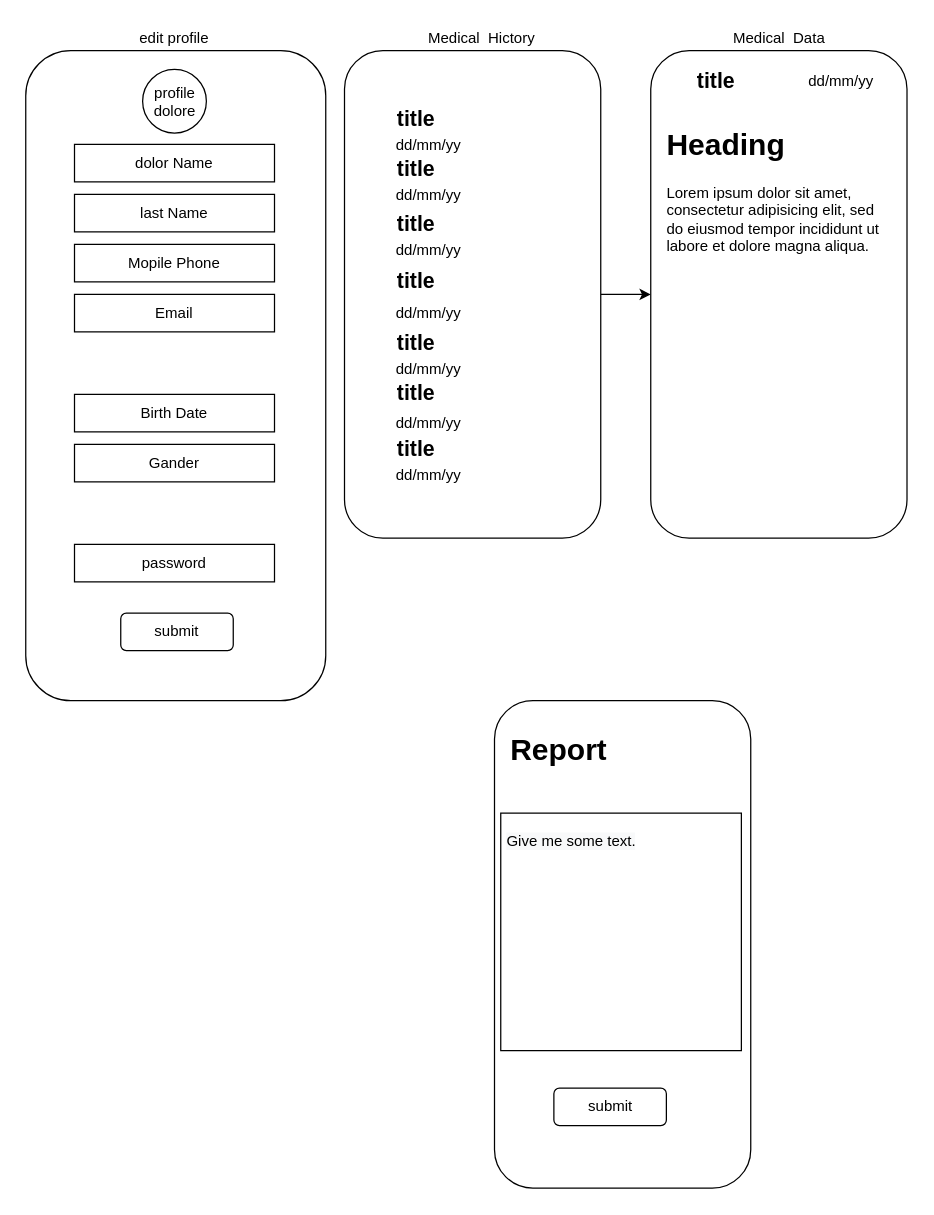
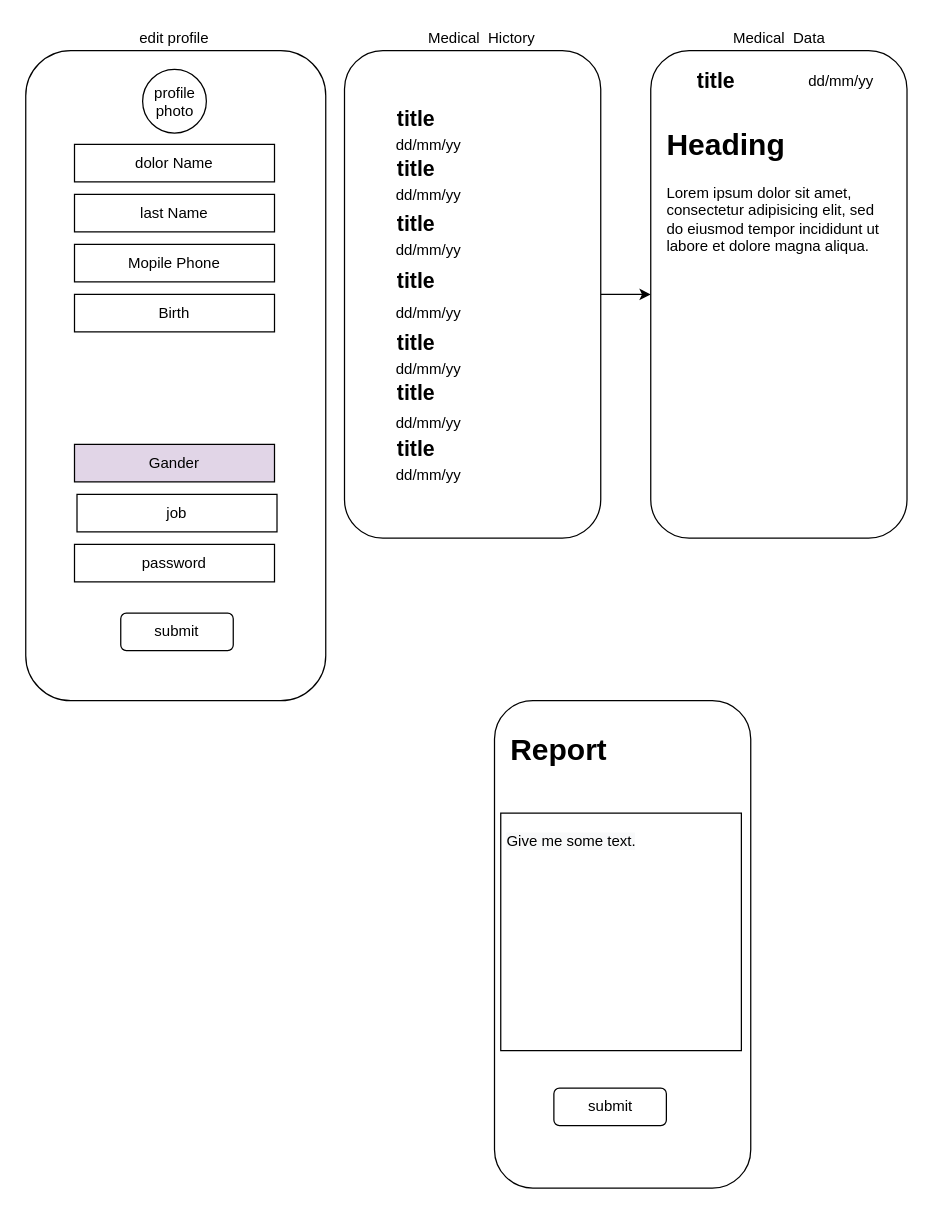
  <mxCell id="0" />
  <mxCell id="1" parent="0" />
  <mxCell id="2" value="" style="rounded=1;whiteSpace=wrap;html=1;" vertex="1" parent="1"><mxGeometry x="20" y="40" width="240" height="520" as="geometry" /></mxCell>
- <mxCell id="3" value="profile&lt;br&gt;dolore" style="ellipse;whiteSpace=wrap;html=1;aspect=fixed;" vertex="1" parent="1"><mxGeometry x="113.5" y="55" width="51" height="51" as="geometry" /></mxCell>
+ <mxCell id="3" value="profile&lt;br&gt;photo" style="ellipse;whiteSpace=wrap;html=1;aspect=fixed;" vertex="1" parent="1"><mxGeometry x="113.5" y="55" width="51" height="51" as="geometry" /></mxCell>
  <mxCell id="4" value="dolor Name" style="rounded=0;whiteSpace=wrap;html=1;" vertex="1" parent="1"><mxGeometry x="59" y="115" width="160" height="30" as="geometry" /></mxCell>
  <mxCell id="5" value="last Name" style="rounded=0;whiteSpace=wrap;html=1;" vertex="1" parent="1"><mxGeometry x="59" y="155" width="160" height="30" as="geometry" /></mxCell>
  <mxCell id="6" value="Mopile Phone" style="rounded=0;whiteSpace=wrap;html=1;" vertex="1" parent="1"><mxGeometry x="59" y="195" width="160" height="30" as="geometry" /></mxCell>
- <mxCell id="7" value="Email" style="rounded=0;whiteSpace=wrap;html=1;" vertex="1" parent="1"><mxGeometry x="59" y="235" width="160" height="30" as="geometry" /></mxCell>
- <mxCell id="8" value="Birth Date" style="rounded=0;whiteSpace=wrap;html=1;" vertex="1" parent="1"><mxGeometry x="59" y="315" width="160" height="30" as="geometry" /></mxCell>
- <mxCell id="9" value="Gander" style="rounded=0;whiteSpace=wrap;html=1;" vertex="1" parent="1"><mxGeometry x="59" y="355" width="160" height="30" as="geometry" /></mxCell>
+ <mxCell id="7" value="Birth" style="rounded=0;whiteSpace=wrap;html=1;" vertex="1" parent="1"><mxGeometry x="59" y="235" width="160" height="30" as="geometry" /></mxCell>
+ <mxCell id="9" value="Gander" style="rounded=0;whiteSpace=wrap;html=1;fillColor=#e1d5e7;" vertex="1" parent="1"><mxGeometry x="59" y="355" width="160" height="30" as="geometry" /></mxCell>
+ <mxCell id="10" value="job" style="rounded=0;whiteSpace=wrap;html=1;" vertex="1" parent="1"><mxGeometry x="61" y="395" width="160" height="30" as="geometry" /></mxCell>
  <mxCell id="11" value="password" style="rounded=0;whiteSpace=wrap;html=1;" vertex="1" parent="1"><mxGeometry x="59" y="435" width="160" height="30" as="geometry" /></mxCell>
  <mxCell id="12" style="edgeStyle=orthogonalEdgeStyle;rounded=0;orthogonalLoop=1;jettySize=auto;html=1;" edge="1" parent="1" source="13" target="31"><mxGeometry relative="1" as="geometry" /></mxCell>
  <mxCell id="13" value="" style="rounded=1;whiteSpace=wrap;html=1;" vertex="1" parent="1"><mxGeometry x="275" y="40" width="205" height="390" as="geometry" /></mxCell>
  <mxCell id="14" value="submit" style="rounded=1;whiteSpace=wrap;html=1;" vertex="1" parent="1"><mxGeometry x="96" y="490" width="90" height="30" as="geometry" /></mxCell>
  <mxCell id="15" value="edit profile" style="text;html=1;strokeColor=none;fillColor=none;align=center;verticalAlign=middle;whiteSpace=wrap;rounded=0;" vertex="1" parent="1"><mxGeometry x="104" y="20" width="70" height="20" as="geometry" /></mxCell>
  <mxCell id="16" value="Medical&amp;nbsp; Hictory" style="text;html=1;strokeColor=none;fillColor=none;align=center;verticalAlign=middle;whiteSpace=wrap;rounded=0;" vertex="1" parent="1"><mxGeometry x="330" y="20" width="110" height="20" as="geometry" /></mxCell>
  <mxCell id="17" value="dd/mm/yy" style="text;html=1;strokeColor=none;fillColor=none;align=center;verticalAlign=middle;whiteSpace=wrap;rounded=0;" vertex="1" parent="1"><mxGeometry x="300" y="106" width="85" height="20" as="geometry" /></mxCell>
  <mxCell id="18" value="&lt;font size=&quot;1&quot;&gt;&lt;b style=&quot;font-size: 17px&quot;&gt;title&lt;/b&gt;&lt;/font&gt;" style="text;html=1;strokeColor=none;fillColor=none;align=center;verticalAlign=middle;whiteSpace=wrap;rounded=0;strokeWidth=6;" vertex="1" parent="1"><mxGeometry x="300" y="126" width="65" height="20" as="geometry" /></mxCell>
  <mxCell id="19" value="dd/mm/yy" style="text;html=1;strokeColor=none;fillColor=none;align=center;verticalAlign=middle;whiteSpace=wrap;rounded=0;" vertex="1" parent="1"><mxGeometry x="300" y="146" width="85" height="20" as="geometry" /></mxCell>
  <mxCell id="20" value="dd/mm/yy" style="text;html=1;strokeColor=none;fillColor=none;align=center;verticalAlign=middle;whiteSpace=wrap;rounded=0;" vertex="1" parent="1"><mxGeometry x="300" y="190" width="85" height="20" as="geometry" /></mxCell>
  <mxCell id="21" value="dd/mm/yy" style="text;html=1;strokeColor=none;fillColor=none;align=center;verticalAlign=middle;whiteSpace=wrap;rounded=0;" vertex="1" parent="1"><mxGeometry x="300" y="240" width="85" height="20" as="geometry" /></mxCell>
  <mxCell id="22" value="dd/mm/yy" style="text;html=1;strokeColor=none;fillColor=none;align=center;verticalAlign=middle;whiteSpace=wrap;rounded=0;" vertex="1" parent="1"><mxGeometry x="300" y="285" width="85" height="20" as="geometry" /></mxCell>
  <mxCell id="23" value="&lt;font size=&quot;1&quot;&gt;&lt;b style=&quot;font-size: 17px&quot;&gt;title&lt;/b&gt;&lt;/font&gt;" style="text;html=1;strokeColor=none;fillColor=none;align=center;verticalAlign=middle;whiteSpace=wrap;rounded=0;strokeWidth=6;" vertex="1" parent="1"><mxGeometry x="300" y="86" width="65" height="20" as="geometry" /></mxCell>
  <mxCell id="24" value="&lt;font size=&quot;1&quot;&gt;&lt;b style=&quot;font-size: 17px&quot;&gt;title&lt;/b&gt;&lt;/font&gt;" style="text;html=1;strokeColor=none;fillColor=none;align=center;verticalAlign=middle;whiteSpace=wrap;rounded=0;strokeWidth=6;" vertex="1" parent="1"><mxGeometry x="300" y="170" width="65" height="20" as="geometry" /></mxCell>
  <mxCell id="25" value="&lt;font size=&quot;1&quot;&gt;&lt;b style=&quot;font-size: 17px&quot;&gt;title&lt;/b&gt;&lt;/font&gt;" style="text;html=1;strokeColor=none;fillColor=none;align=center;verticalAlign=middle;whiteSpace=wrap;rounded=0;strokeWidth=6;" vertex="1" parent="1"><mxGeometry x="300" y="215" width="65" height="20" as="geometry" /></mxCell>
  <mxCell id="26" value="&lt;font size=&quot;1&quot;&gt;&lt;b style=&quot;font-size: 17px&quot;&gt;title&lt;/b&gt;&lt;/font&gt;" style="text;html=1;strokeColor=none;fillColor=none;align=center;verticalAlign=middle;whiteSpace=wrap;rounded=0;strokeWidth=6;" vertex="1" parent="1"><mxGeometry x="300" y="265" width="65" height="20" as="geometry" /></mxCell>
  <mxCell id="27" value="dd/mm/yy" style="text;html=1;strokeColor=none;fillColor=none;align=center;verticalAlign=middle;whiteSpace=wrap;rounded=0;" vertex="1" parent="1"><mxGeometry x="300" y="330" width="85" height="15" as="geometry" /></mxCell>
  <mxCell id="28" value="&lt;font size=&quot;1&quot;&gt;&lt;b style=&quot;font-size: 17px&quot;&gt;title&lt;/b&gt;&lt;/font&gt;" style="text;html=1;strokeColor=none;fillColor=none;align=center;verticalAlign=middle;whiteSpace=wrap;rounded=0;strokeWidth=6;" vertex="1" parent="1"><mxGeometry x="300" y="305" width="65" height="20" as="geometry" /></mxCell>
  <mxCell id="29" value="dd/mm/yy" style="text;html=1;strokeColor=none;fillColor=none;align=center;verticalAlign=middle;whiteSpace=wrap;rounded=0;" vertex="1" parent="1"><mxGeometry x="300" y="370" width="85" height="20" as="geometry" /></mxCell>
  <mxCell id="30" value="&lt;font size=&quot;1&quot;&gt;&lt;b style=&quot;font-size: 17px&quot;&gt;title&lt;/b&gt;&lt;/font&gt;" style="text;html=1;strokeColor=none;fillColor=none;align=center;verticalAlign=middle;whiteSpace=wrap;rounded=0;strokeWidth=6;" vertex="1" parent="1"><mxGeometry x="300" y="350" width="65" height="20" as="geometry" /></mxCell>
  <mxCell id="31" value="" style="rounded=1;whiteSpace=wrap;html=1;" vertex="1" parent="1"><mxGeometry x="520" y="40" width="205" height="390" as="geometry" /></mxCell>
  <mxCell id="32" value="Medical&amp;nbsp; Data" style="text;html=1;strokeColor=none;fillColor=none;align=center;verticalAlign=middle;whiteSpace=wrap;rounded=0;" vertex="1" parent="1"><mxGeometry x="567.5" y="20" width="110" height="20" as="geometry" /></mxCell>
  <mxCell id="33" value="&lt;font size=&quot;1&quot;&gt;&lt;b style=&quot;font-size: 17px&quot;&gt;title&lt;/b&gt;&lt;/font&gt;" style="text;html=1;strokeColor=none;fillColor=none;align=center;verticalAlign=middle;whiteSpace=wrap;rounded=0;strokeWidth=6;" vertex="1" parent="1"><mxGeometry x="540" y="55" width="65" height="20" as="geometry" /></mxCell>
  <mxCell id="34" value="dd/mm/yy" style="text;html=1;strokeColor=none;fillColor=none;align=center;verticalAlign=middle;whiteSpace=wrap;rounded=0;" vertex="1" parent="1"><mxGeometry x="630" y="55" width="85" height="20" as="geometry" /></mxCell>
  <mxCell id="35" value="&lt;h1&gt;Heading&lt;/h1&gt;&lt;p&gt;Lorem ipsum dolor sit amet, consectetur adipisicing elit, sed do eiusmod tempor incididunt ut labore et dolore magna aliqua.&lt;/p&gt;" style="text;html=1;strokeColor=none;fillColor=none;spacing=5;spacingTop=-20;whiteSpace=wrap;overflow=hidden;rounded=0;" vertex="1" parent="1"><mxGeometry x="527.5" y="96" width="190" height="120" as="geometry" /></mxCell>
  <mxCell id="36" value="" style="rounded=1;whiteSpace=wrap;html=1;" vertex="1" parent="1"><mxGeometry x="395" y="560" width="205" height="390" as="geometry" /></mxCell>
  <mxCell id="37" value="&lt;h1&gt;Report&lt;/h1&gt;&lt;p&gt;&lt;br&gt;&lt;/p&gt;" style="text;html=1;strokeColor=none;fillColor=none;spacing=5;spacingTop=-20;whiteSpace=wrap;overflow=hidden;rounded=0;" vertex="1" parent="1"><mxGeometry x="402.5" y="580" width="190" height="120" as="geometry" /></mxCell>
  <mxCell id="38" value="" style="rounded=0;whiteSpace=wrap;html=1;strokeWidth=1;fillColor=#FFFFFF;strokeColor=#000000;" vertex="1" parent="1"><mxGeometry x="400" y="650" width="192.5" height="190" as="geometry" /></mxCell>
  <mxCell id="39" value="&lt;!--StartFragment--&gt;&lt;br style=&quot;font-family: Helvetica; font-size: 12px; font-style: normal; font-variant-ligatures: normal; font-variant-caps: normal; font-weight: 400; letter-spacing: normal; orphans: 2; text-align: center; text-indent: 0px; text-transform: none; widows: 2; word-spacing: 0px; -webkit-text-stroke-width: 0px; background-color: rgb(248, 249, 250); text-decoration-style: initial; text-decoration-color: initial;&quot;&gt;&lt;br style=&quot;font-family: Helvetica; font-size: 12px; font-style: normal; font-variant-ligatures: normal; font-variant-caps: normal; font-weight: 400; letter-spacing: normal; orphans: 2; text-align: center; text-indent: 0px; text-transform: none; widows: 2; word-spacing: 0px; -webkit-text-stroke-width: 0px; background-color: rgb(248, 249, 250); text-decoration-style: initial; text-decoration-color: initial;&quot;&gt;&lt;span style=&quot;font-size: 12px; font-style: normal; font-variant-ligatures: normal; font-variant-caps: normal; font-weight: 400; letter-spacing: normal; orphans: 2; text-indent: 0px; text-transform: none; widows: 2; word-spacing: 0px; -webkit-text-stroke-width: 0px; text-decoration-style: initial; text-decoration-color: initial; font-family: helvetica; text-align: left; background-color: rgb(248, 249, 250); float: none; display: inline;&quot;&gt;Give me some text.&lt;/span&gt;&lt;br style=&quot;font-family: Helvetica; font-size: 12px; font-style: normal; font-variant-ligatures: normal; font-variant-caps: normal; font-weight: 400; letter-spacing: normal; orphans: 2; text-align: center; text-indent: 0px; text-transform: none; widows: 2; word-spacing: 0px; -webkit-text-stroke-width: 0px; background-color: rgb(248, 249, 250); text-decoration-style: initial; text-decoration-color: initial;&quot;&gt;&lt;!--EndFragment--&gt;" style="text;whiteSpace=wrap;html=1;" vertex="1" parent="1"><mxGeometry x="402.5" y="630" width="130" height="60" as="geometry" /></mxCell>
  <mxCell id="40" value="submit" style="rounded=1;whiteSpace=wrap;html=1;" vertex="1" parent="1"><mxGeometry x="442.5" y="870" width="90" height="30" as="geometry" /></mxCell>
